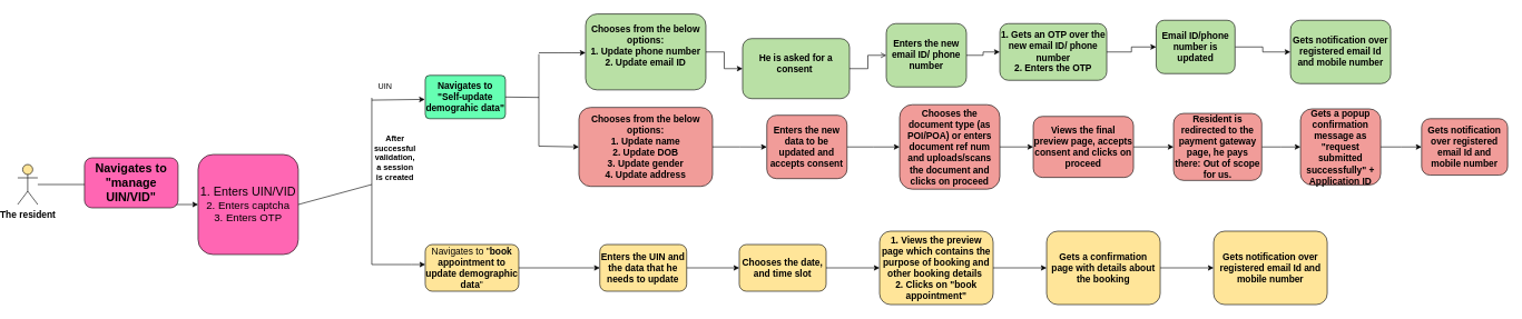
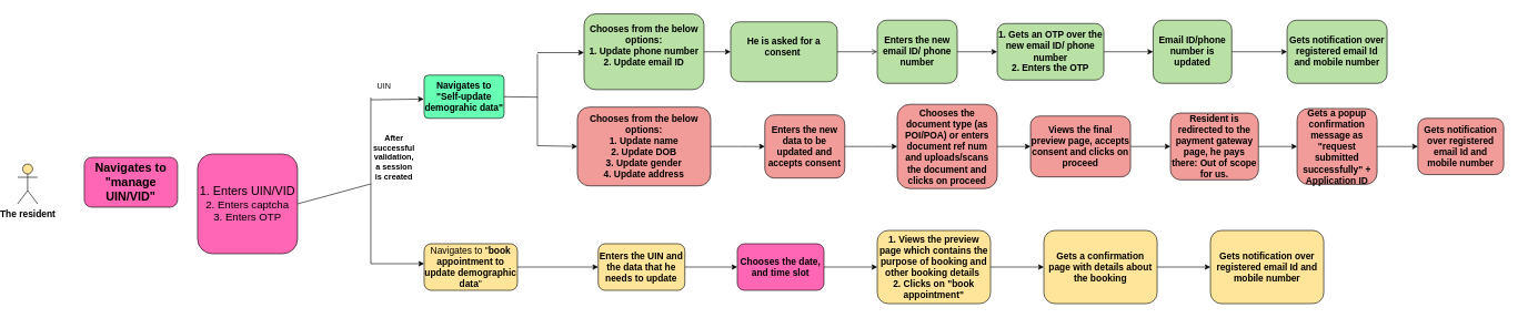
  <mxCell id="0" />
  <mxCell id="1" parent="0" />
- <mxCell id="2" style="edgeStyle=orthogonalEdgeStyle;rounded=0;orthogonalLoop=1;jettySize=auto;html=1;entryX=0;entryY=0.5;entryDx=0;entryDy=0;fillColor=#00CC66;" edge="1" parent="1" source="3" target="4"><mxGeometry relative="1" as="geometry" /></mxCell>
  <mxCell id="3" value="&lt;b&gt;&lt;font style=&quot;font-size: 14px&quot;&gt;The resident&lt;/font&gt;&lt;/b&gt;" style="shape=umlActor;verticalLabelPosition=bottom;labelBackgroundColor=#ffffff;verticalAlign=top;html=1;outlineConnect=0;fillColor=#FFE599;" vertex="1" parent="1"><mxGeometry x="20" y="246" width="30" height="60" as="geometry" /></mxCell>
  <mxCell id="4" value="&lt;div&gt;&lt;font style=&quot;font-size: 18px&quot;&gt;1. Enters UIN/VID&lt;/font&gt;&lt;/div&gt;&lt;div&gt;&lt;font size=&quot;3&quot;&gt;2. Enters captcha&lt;br&gt;&lt;/font&gt;&lt;/div&gt;&lt;span style=&quot;text-align: left&quot;&gt;&lt;font size=&quot;3&quot;&gt;3. Enters OTP&lt;/font&gt;&lt;/span&gt;" style="rounded=1;whiteSpace=wrap;html=1;fillColor=#FF66B3;" vertex="1" parent="1"><mxGeometry x="290" y="231" width="150" height="150" as="geometry" /></mxCell>
  <mxCell id="5" value="&lt;b&gt;After successful validation, a session is created&lt;/b&gt;" style="text;html=1;strokeColor=none;fillColor=none;align=center;verticalAlign=middle;whiteSpace=wrap;rounded=0;" vertex="1" parent="1"><mxGeometry x="550" y="226" width="70" height="20" as="geometry" /></mxCell>
  <mxCell id="6" value="&lt;div&gt;&lt;b style=&quot;letter-spacing: -0.07px&quot;&gt;&lt;font style=&quot;font-size: 14px&quot;&gt;Navigates to &quot;Self-update demograhic data&quot;&lt;/font&gt;&lt;/b&gt;&lt;br&gt;&lt;/div&gt;" style="rounded=1;whiteSpace=wrap;html=1;fillColor=#66FFB3;arcSize=10;" vertex="1" parent="1"><mxGeometry x="630" y="112.36" width="120" height="65" as="geometry" /></mxCell>
  <mxCell id="7" value="" style="edgeStyle=orthogonalEdgeStyle;rounded=0;orthogonalLoop=1;jettySize=auto;html=1;" edge="1" parent="1" source="8" target="10"><mxGeometry relative="1" as="geometry" /></mxCell>
  <mxCell id="8" value="&lt;div style=&quot;font-size: 14px&quot;&gt;&lt;b&gt;&lt;font style=&quot;font-size: 14px&quot;&gt;Chooses from the below options:&lt;/font&gt;&lt;/b&gt;&lt;/div&gt;&lt;div style=&quot;font-size: 14px&quot;&gt;&lt;b&gt;&lt;font style=&quot;font-size: 14px&quot;&gt;1. Update name&lt;/font&gt;&lt;/b&gt;&lt;/div&gt;&lt;div style=&quot;font-size: 14px&quot;&gt;&lt;b&gt;&lt;font style=&quot;font-size: 14px&quot;&gt;2. Update DOB&lt;/font&gt;&lt;/b&gt;&lt;/div&gt;&lt;div style=&quot;font-size: 14px&quot;&gt;&lt;b&gt;&lt;font style=&quot;font-size: 14px&quot;&gt;3. Update gender&lt;/font&gt;&lt;/b&gt;&lt;/div&gt;&lt;div style=&quot;font-size: 14px&quot;&gt;&lt;b&gt;&lt;font style=&quot;font-size: 14px&quot;&gt;4. Update address&lt;/font&gt;&lt;/b&gt;&lt;/div&gt;" style="rounded=1;whiteSpace=wrap;html=1;fillColor=#F19C99;align=center;" vertex="1" parent="1"><mxGeometry x="860" y="160.44" width="200" height="118.44" as="geometry" /></mxCell>
  <mxCell id="9" value="" style="edgeStyle=orthogonalEdgeStyle;rounded=0;orthogonalLoop=1;jettySize=auto;html=1;" edge="1" parent="1" source="10" target="12"><mxGeometry relative="1" as="geometry" /></mxCell>
  <mxCell id="10" value="&lt;font style=&quot;font-size: 14px&quot;&gt;&lt;b style=&quot;letter-spacing: -0.07px&quot;&gt;Enters the new data to be updated and a&lt;/b&gt;&lt;b style=&quot;letter-spacing: -0.07px&quot;&gt;ccepts consent&lt;/b&gt;&lt;/font&gt;" style="rounded=1;whiteSpace=wrap;html=1;fillColor=#F19C99;align=center;" vertex="1" parent="1"><mxGeometry x="1141.25" y="172.16" width="120" height="95" as="geometry" /></mxCell>
  <mxCell id="11" value="" style="edgeStyle=orthogonalEdgeStyle;rounded=0;orthogonalLoop=1;jettySize=auto;html=1;" edge="1" parent="1" source="12" target="47"><mxGeometry relative="1" as="geometry" /></mxCell>
  <mxCell id="12" value="&lt;b style=&quot;font-size: 14px ; letter-spacing: -0.07px&quot;&gt;Chooses the document type (as POI/POA) or enters document ref num and uploads/scans the document and clicks on proceed&lt;/b&gt;" style="rounded=1;whiteSpace=wrap;html=1;fillColor=#F19C99;" vertex="1" parent="1"><mxGeometry x="1340" y="156.3" width="150" height="126.72" as="geometry" /></mxCell>
  <mxCell id="13" value="" style="edgeStyle=orthogonalEdgeStyle;rounded=0;orthogonalLoop=1;jettySize=auto;html=1;" edge="1" parent="1" source="14" target="16"><mxGeometry relative="1" as="geometry" /></mxCell>
  <mxCell id="14" value="&lt;b style=&quot;font-size: 14px ; letter-spacing: -0.07px&quot;&gt;Resident is redirected to the payment gateway page, he pays there: Out of scope for us.&lt;/b&gt;" style="rounded=1;whiteSpace=wrap;html=1;fillColor=#F19C99;" vertex="1" parent="1"><mxGeometry x="1750" y="169.41" width="132" height="100.5" as="geometry" /></mxCell>
  <mxCell id="15" value="" style="edgeStyle=orthogonalEdgeStyle;rounded=0;orthogonalLoop=1;jettySize=auto;html=1;" edge="1" parent="1" source="16" target="17"><mxGeometry relative="1" as="geometry" /></mxCell>
  <mxCell id="16" value="&lt;b style=&quot;font-size: 14px ; letter-spacing: -0.07px&quot;&gt;Gets a popup confirmation message as &quot;request submitted successfully&quot; + Application ID&lt;/b&gt;" style="rounded=1;whiteSpace=wrap;html=1;fillColor=#F19C99;" vertex="1" parent="1"><mxGeometry x="1940" y="162.63" width="120" height="114.05" as="geometry" /></mxCell>
  <mxCell id="17" value="&lt;b style=&quot;font-size: 14px ; letter-spacing: -0.07px&quot;&gt;Gets notification over registered email Id and mobile number&lt;/b&gt;" style="rounded=1;whiteSpace=wrap;html=1;fillColor=#F19C99;" vertex="1" parent="1"><mxGeometry x="2121.25" y="177.36" width="128.75" height="84.58" as="geometry" /></mxCell>
  <mxCell id="18" value="" style="edgeStyle=orthogonalEdgeStyle;rounded=0;orthogonalLoop=1;jettySize=auto;html=1;" edge="1" parent="1" source="19" target="21"><mxGeometry relative="1" as="geometry" /></mxCell>
  <mxCell id="19" value="&lt;div style=&quot;font-size: 14px&quot;&gt;&lt;div&gt;&lt;div&gt;&lt;b&gt;Chooses from the below options:&lt;/b&gt;&lt;/div&gt;&lt;div&gt;&lt;b&gt;1. Update phone number&lt;/b&gt;&lt;/div&gt;&lt;div&gt;&lt;b&gt;2. Update email ID&lt;/b&gt;&lt;/div&gt;&lt;div&gt;&lt;br&gt;&lt;/div&gt;&lt;/div&gt;&lt;/div&gt;" style="rounded=1;whiteSpace=wrap;html=1;fillColor=#B9E0A5;align=center;" vertex="1" parent="1"><mxGeometry x="870" y="20.38" width="180" height="113.75" as="geometry" /></mxCell>
  <mxCell id="20" value="" style="edgeStyle=orthogonalEdgeStyle;rounded=0;orthogonalLoop=1;jettySize=auto;html=1;endArrow=open;" edge="1" parent="1" source="21" target="23"><mxGeometry relative="1" as="geometry" /></mxCell>
- <mxCell id="21" value="&lt;div&gt;&lt;font style=&quot;font-size: 14px&quot;&gt;&lt;b style=&quot;letter-spacing: -0.07px&quot;&gt;He is asked for a consent&amp;nbsp;&lt;/b&gt;&lt;br&gt;&lt;/font&gt;&lt;/div&gt;&lt;div&gt;&lt;br&gt;&lt;/div&gt;" style="rounded=1;whiteSpace=wrap;html=1;fillColor=#B9E0A5;align=center;" vertex="1" parent="1"><mxGeometry x="1105" y="57.25" width="160" height="90" as="geometry" /></mxCell>
+ <mxCell id="21" value="&lt;div&gt;&lt;font style=&quot;font-size: 14px&quot;&gt;&lt;b style=&quot;letter-spacing: -0.07px&quot;&gt;He is asked for a consent&amp;nbsp;&lt;/b&gt;&lt;br&gt;&lt;/font&gt;&lt;/div&gt;&lt;div&gt;&lt;br&gt;&lt;/div&gt;" style="rounded=1;whiteSpace=wrap;html=1;fillColor=#B9E0A5;align=center;" vertex="1" parent="1"><mxGeometry x="1090" y="32.25" width="160" height="90" as="geometry" /></mxCell>
  <mxCell id="22" value="" style="edgeStyle=orthogonalEdgeStyle;rounded=0;orthogonalLoop=1;jettySize=auto;html=1;fillColor=#00CC66;" edge="1" parent="1" source="23" target="25"><mxGeometry relative="1" as="geometry" /></mxCell>
- <mxCell id="23" value="&lt;b style=&quot;letter-spacing: -0.07px&quot;&gt;&lt;font style=&quot;font-size: 14px&quot;&gt;Enters the new email ID/ phone number&lt;/font&gt;&lt;/b&gt;" style="rounded=1;whiteSpace=wrap;html=1;fillColor=#B9E0A5;align=center;" vertex="1" parent="1"><mxGeometry x="1320" y="34.75" width="120" height="95" as="geometry" /></mxCell>
+ <mxCell id="23" value="&lt;b style=&quot;letter-spacing: -0.07px&quot;&gt;&lt;font style=&quot;font-size: 14px&quot;&gt;Enters the new email ID/ phone number&lt;/font&gt;&lt;/b&gt;" style="rounded=1;whiteSpace=wrap;html=1;fillColor=#B9E0A5;align=center;" vertex="1" parent="1"><mxGeometry x="1310" y="29.75" width="120" height="95" as="geometry" /></mxCell>
  <mxCell id="24" value="" style="edgeStyle=orthogonalEdgeStyle;rounded=0;orthogonalLoop=1;jettySize=auto;html=1;fillColor=#00CC66;" edge="1" parent="1" source="25" target="27"><mxGeometry relative="1" as="geometry" /></mxCell>
  <mxCell id="25" value="&lt;b style=&quot;letter-spacing: -0.07px ; font-size: 14px&quot;&gt;1. Gets an OTP over the new email ID/ phone number&lt;br&gt;2. Enters the OTP&lt;/b&gt;&lt;span style=&quot;letter-spacing: -0.07px ; background-color: rgb(255 , 255 , 255)&quot;&gt;&lt;br&gt;&lt;/span&gt;" style="rounded=1;whiteSpace=wrap;html=1;fillColor=#B9E0A5;align=center;" vertex="1" parent="1"><mxGeometry x="1490" y="34.76" width="160" height="85" as="geometry" /></mxCell>
  <mxCell id="26" value="" style="edgeStyle=orthogonalEdgeStyle;rounded=0;orthogonalLoop=1;jettySize=auto;html=1;fillColor=#00CC66;" edge="1" parent="1" source="27" target="28"><mxGeometry relative="1" as="geometry" /></mxCell>
- <mxCell id="27" value="&lt;b style=&quot;letter-spacing: -0.07px&quot;&gt;&lt;font style=&quot;font-size: 14px&quot;&gt;Email ID/phone number is updated&lt;/font&gt;&lt;/b&gt;&lt;span style=&quot;letter-spacing: -0.07px ; background-color: rgb(255 , 255 , 255)&quot;&gt;&lt;br&gt;&lt;/span&gt;" style="rounded=1;whiteSpace=wrap;html=1;fillColor=#B9E0A5;align=center;" vertex="1" parent="1"><mxGeometry x="1724" y="29.76" width="118" height="80" as="geometry" /></mxCell>
+ <mxCell id="27" value="&lt;b style=&quot;letter-spacing: -0.07px&quot;&gt;&lt;font style=&quot;font-size: 14px&quot;&gt;Email ID/phone number is updated&lt;/font&gt;&lt;/b&gt;&lt;span style=&quot;letter-spacing: -0.07px ; background-color: rgb(255 , 255 , 255)&quot;&gt;&lt;br&gt;&lt;/span&gt;" style="rounded=1;whiteSpace=wrap;html=1;fillColor=#B9E0A5;align=center;" vertex="1" parent="1"><mxGeometry x="1724" y="29.76" width="118" height="95" as="geometry" /></mxCell>
  <mxCell id="28" value="&lt;b style=&quot;font-size: 14px ; letter-spacing: -0.07px&quot;&gt;Gets notification over registered email Id and mobile number&lt;/b&gt;&lt;span style=&quot;letter-spacing: -0.07px ; background-color: rgb(255 , 255 , 255)&quot;&gt;&lt;br&gt;&lt;/span&gt;" style="rounded=1;whiteSpace=wrap;html=1;fillColor=#B9E0A5;align=center;" vertex="1" parent="1"><mxGeometry x="1925" y="29.76" width="150" height="95" as="geometry" /></mxCell>
  <mxCell id="29" value="" style="endArrow=none;html=1;fillColor=#00CC66;exitX=1;exitY=0.5;exitDx=0;exitDy=0;" edge="1" parent="1" source="6"><mxGeometry width="50" height="50" relative="1" as="geometry"><mxPoint x="810" y="100.5" as="sourcePoint" /><mxPoint x="800" y="145.5" as="targetPoint" /></mxGeometry></mxCell>
  <mxCell id="30" value="" style="endArrow=none;html=1;fillColor=#00CC66;" edge="1" parent="1"><mxGeometry width="50" height="50" relative="1" as="geometry"><mxPoint x="800" y="218.5" as="sourcePoint" /><mxPoint x="800" y="80.5" as="targetPoint" /></mxGeometry></mxCell>
  <mxCell id="31" value="" style="endArrow=classic;html=1;fillColor=#00CC66;" edge="1" parent="1"><mxGeometry width="50" height="50" relative="1" as="geometry"><mxPoint x="800" y="78.5" as="sourcePoint" /><mxPoint x="870" y="78.5" as="targetPoint" /><Array as="points"><mxPoint x="840" y="78.5" /></Array></mxGeometry></mxCell>
  <mxCell id="32" value="" style="endArrow=classic;html=1;fillColor=#00CC66;entryX=0;entryY=0.5;entryDx=0;entryDy=0;" edge="1" parent="1" target="8"><mxGeometry width="50" height="50" relative="1" as="geometry"><mxPoint x="800" y="218.5" as="sourcePoint" /><mxPoint x="880" y="201.6" as="targetPoint" /></mxGeometry></mxCell>
  <mxCell id="33" value="&lt;font style=&quot;font-size: 18px&quot;&gt;&lt;span style=&quot;text-align: left ; text-indent: 0px ; float: none ; display: inline&quot;&gt;&lt;b&gt;Navigates to &quot;manage UIN/VID&quot;&lt;/b&gt;&lt;/span&gt;&lt;/font&gt;" style="rounded=1;whiteSpace=wrap;html=1;fillColor=#FF66B3;" vertex="1" parent="1"><mxGeometry x="120" y="236" width="140" height="75" as="geometry" /></mxCell>
  <mxCell id="34" value="UIN" style="text;html=1;strokeColor=none;fillColor=none;align=center;verticalAlign=middle;whiteSpace=wrap;rounded=0;" vertex="1" parent="1"><mxGeometry x="550" y="118.5" width="40" height="20" as="geometry" /></mxCell>
  <mxCell id="35" value="" style="endArrow=classic;html=1;entryX=-0.005;entryY=0.554;entryDx=0;entryDy=0;entryPerimeter=0;" edge="1" parent="1" target="6"><mxGeometry width="50" height="50" relative="1" as="geometry"><mxPoint x="550" y="149.5" as="sourcePoint" /><mxPoint x="1360" y="184.25" as="targetPoint" /><Array as="points" /></mxGeometry></mxCell>
  <mxCell id="36" value="" style="edgeStyle=orthogonalEdgeStyle;rounded=0;orthogonalLoop=1;jettySize=auto;html=1;" edge="1" parent="1" source="48" target="38"><mxGeometry relative="1" as="geometry" /></mxCell>
  <mxCell id="37" value="" style="edgeStyle=orthogonalEdgeStyle;rounded=0;orthogonalLoop=1;jettySize=auto;html=1;" edge="1" parent="1" source="38" target="40"><mxGeometry relative="1" as="geometry" /></mxCell>
  <mxCell id="38" value="&lt;font style=&quot;font-size: 14px&quot;&gt;&lt;b&gt;Enters the UIN and the data that he needs to update&lt;/b&gt;&lt;/font&gt;" style="rounded=1;whiteSpace=wrap;html=1;shadow=0;fillColor=#FFE599;" vertex="1" parent="1"><mxGeometry x="891.25" y="366" width="130" height="70" as="geometry" /></mxCell>
  <mxCell id="39" value="" style="edgeStyle=orthogonalEdgeStyle;rounded=0;orthogonalLoop=1;jettySize=auto;html=1;" edge="1" parent="1" source="40" target="42"><mxGeometry relative="1" as="geometry" /></mxCell>
- <mxCell id="40" value="&lt;font style=&quot;font-size: 14px&quot;&gt;&lt;b&gt;Chooses the date, and time slot&lt;/b&gt;&lt;/font&gt;" style="rounded=1;whiteSpace=wrap;html=1;shadow=0;fillColor=#FFE599;" vertex="1" parent="1"><mxGeometry x="1100" y="366" width="130" height="70" as="geometry" /></mxCell>
+ <mxCell id="40" value="&lt;font style=&quot;font-size: 14px&quot;&gt;&lt;b&gt;Chooses the date, and time slot&lt;/b&gt;&lt;/font&gt;" style="rounded=1;whiteSpace=wrap;html=1;shadow=0;fillColor=#ff66b3;" vertex="1" parent="1"><mxGeometry x="1100" y="366" width="130" height="70" as="geometry" /></mxCell>
  <mxCell id="41" value="" style="edgeStyle=orthogonalEdgeStyle;rounded=0;orthogonalLoop=1;jettySize=auto;html=1;" edge="1" parent="1" source="42" target="44"><mxGeometry relative="1" as="geometry" /></mxCell>
  <mxCell id="42" value="&lt;font style=&quot;font-size: 14px&quot;&gt;&lt;b&gt;1. Views the preview page which contains the purpose of booking and other booking details&amp;nbsp;&lt;br&gt;2. Clicks on &quot;book appointment&quot;&lt;/b&gt;&lt;br&gt;&lt;/font&gt;" style="rounded=1;whiteSpace=wrap;html=1;shadow=0;fillColor=#FFE599;" vertex="1" parent="1"><mxGeometry x="1310" y="346" width="170" height="110" as="geometry" /></mxCell>
  <mxCell id="43" value="" style="edgeStyle=orthogonalEdgeStyle;rounded=0;orthogonalLoop=1;jettySize=auto;html=1;" edge="1" parent="1" source="44" target="45"><mxGeometry relative="1" as="geometry" /></mxCell>
  <mxCell id="44" value="&lt;font style=&quot;font-size: 14px&quot;&gt;&lt;b&gt;Gets a confirmation page with details about the booking&lt;/b&gt;&lt;br&gt;&lt;/font&gt;" style="rounded=1;whiteSpace=wrap;html=1;shadow=0;fillColor=#FFE599;" vertex="1" parent="1"><mxGeometry x="1560" y="346" width="170" height="110" as="geometry" /></mxCell>
  <mxCell id="45" value="&lt;font style=&quot;font-size: 14px&quot;&gt;&lt;b style=&quot;letter-spacing: -0.07px&quot;&gt;Gets notification over registered email Id and mobile number&lt;/b&gt;&lt;br&gt;&lt;/font&gt;" style="rounded=1;whiteSpace=wrap;html=1;shadow=0;fillColor=#FFE599;" vertex="1" parent="1"><mxGeometry x="1810" y="346" width="170" height="110" as="geometry" /></mxCell>
  <mxCell id="46" value="" style="edgeStyle=orthogonalEdgeStyle;rounded=0;orthogonalLoop=1;jettySize=auto;html=1;" edge="1" parent="1" source="47" target="14"><mxGeometry relative="1" as="geometry" /></mxCell>
  <mxCell id="47" value="&lt;b style=&quot;font-size: 14px ; letter-spacing: -0.07px&quot;&gt;Views the final preview page, accepts consent and clicks on proceed&lt;/b&gt;" style="rounded=1;whiteSpace=wrap;html=1;fillColor=#F19C99;" vertex="1" parent="1"><mxGeometry x="1540" y="173.92" width="150" height="91.48" as="geometry" /></mxCell>
  <mxCell id="48" value="&lt;font style=&quot;font-size: 14px&quot;&gt;Navigates to &quot;&lt;b&gt;book appointment to update demographic data&lt;/b&gt;&quot;&lt;/font&gt;" style="rounded=1;whiteSpace=wrap;html=1;shadow=0;fillColor=#FFE599;" vertex="1" parent="1"><mxGeometry x="630" y="366" width="140" height="70" as="geometry" /></mxCell>
  <mxCell id="49" value="" style="endArrow=classic;html=1;" edge="1" parent="1"><mxGeometry width="50" height="50" relative="1" as="geometry"><mxPoint x="550" y="396" as="sourcePoint" /><mxPoint x="630" y="396" as="targetPoint" /><Array as="points"><mxPoint x="610" y="396" /><mxPoint x="630" y="396" /></Array></mxGeometry></mxCell>
  <mxCell id="50" value="" style="endArrow=none;html=1;" edge="1" parent="1"><mxGeometry width="50" height="50" relative="1" as="geometry"><mxPoint x="550" y="146" as="sourcePoint" /><mxPoint x="550" y="396" as="targetPoint" /></mxGeometry></mxCell>
  <mxCell id="51" value="" style="endArrow=none;html=1;exitX=1;exitY=0.5;exitDx=0;exitDy=0;" edge="1" parent="1" source="4"><mxGeometry width="50" height="50" relative="1" as="geometry"><mxPoint x="560" y="296" as="sourcePoint" /><mxPoint x="550" y="276" as="targetPoint" /></mxGeometry></mxCell>
